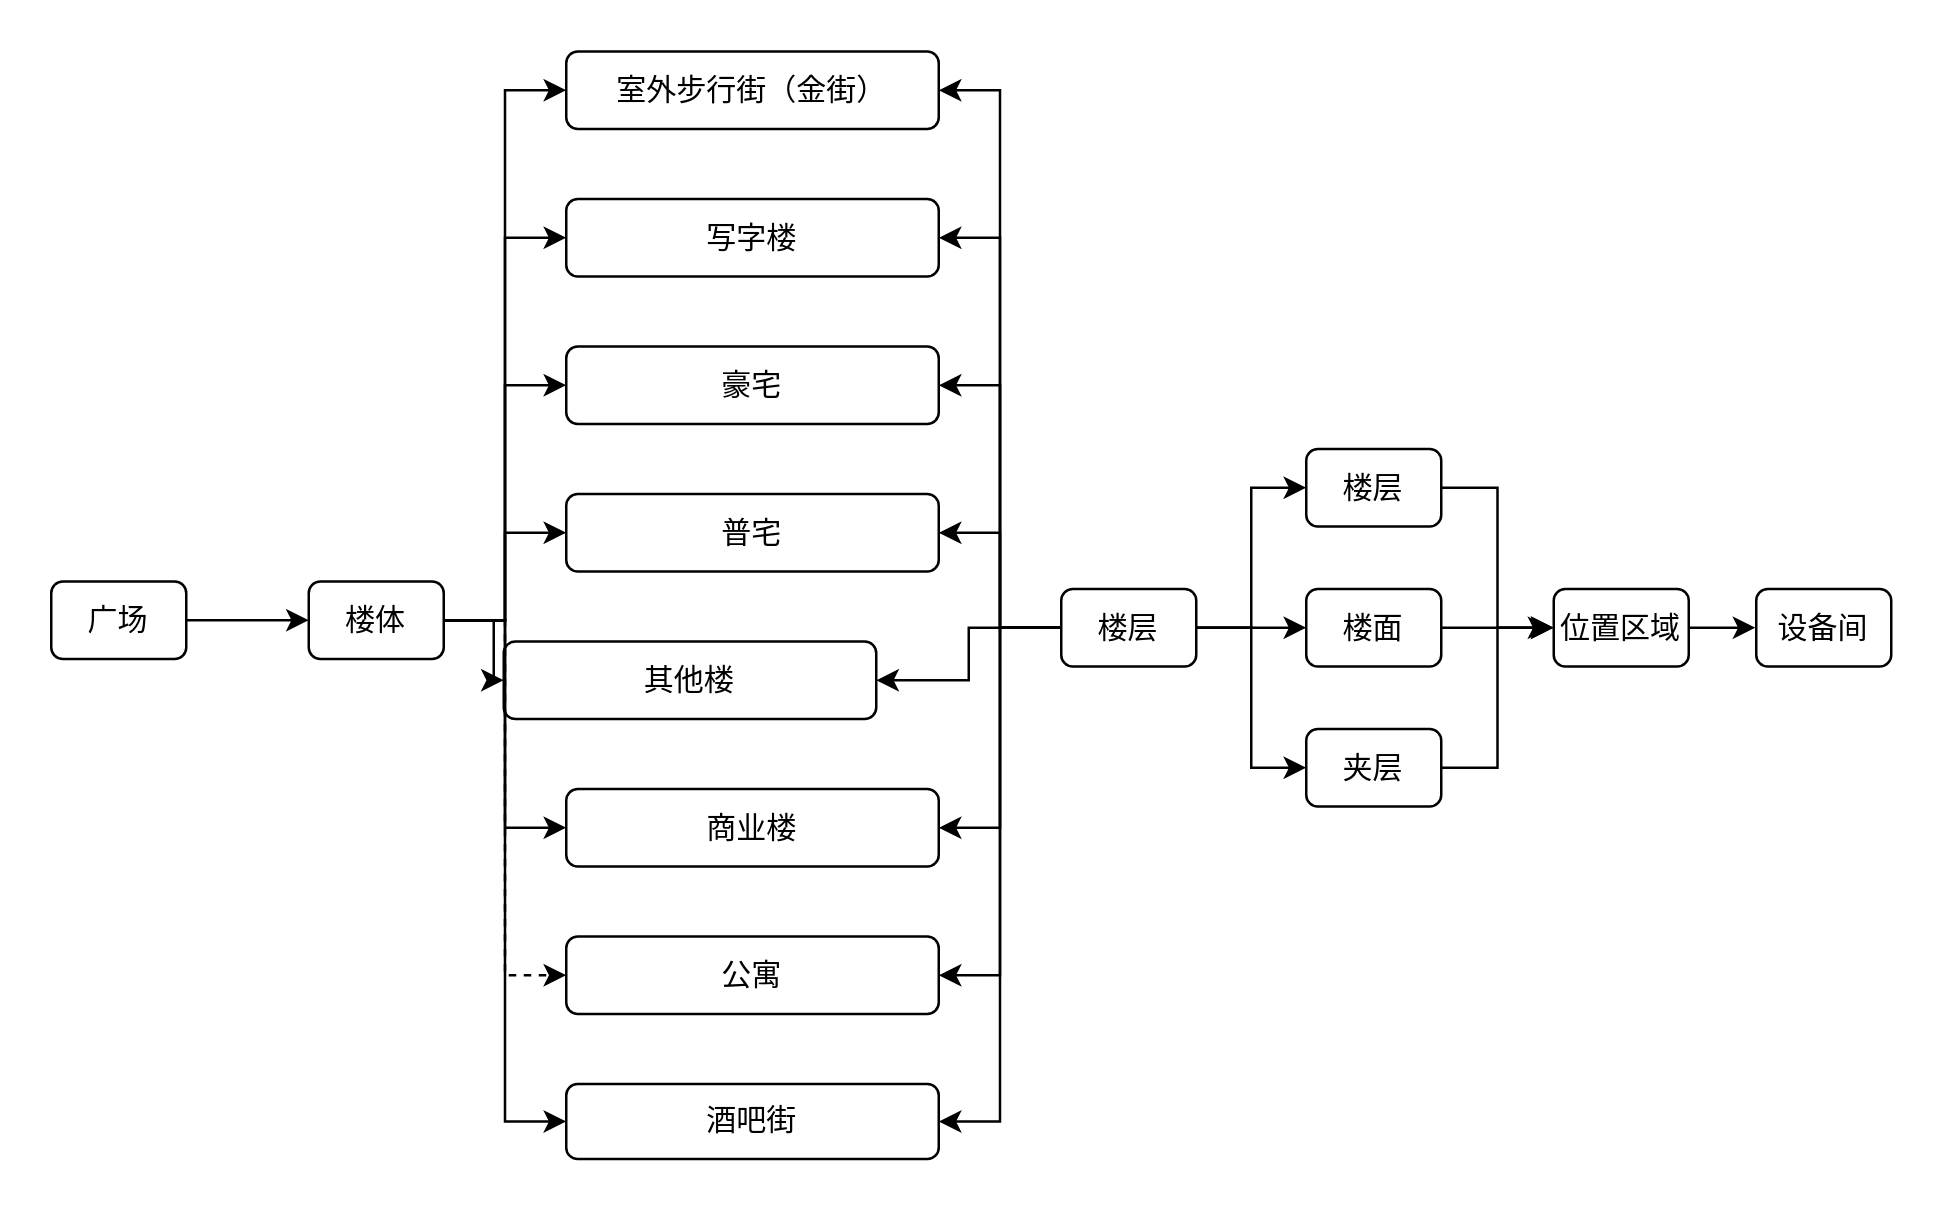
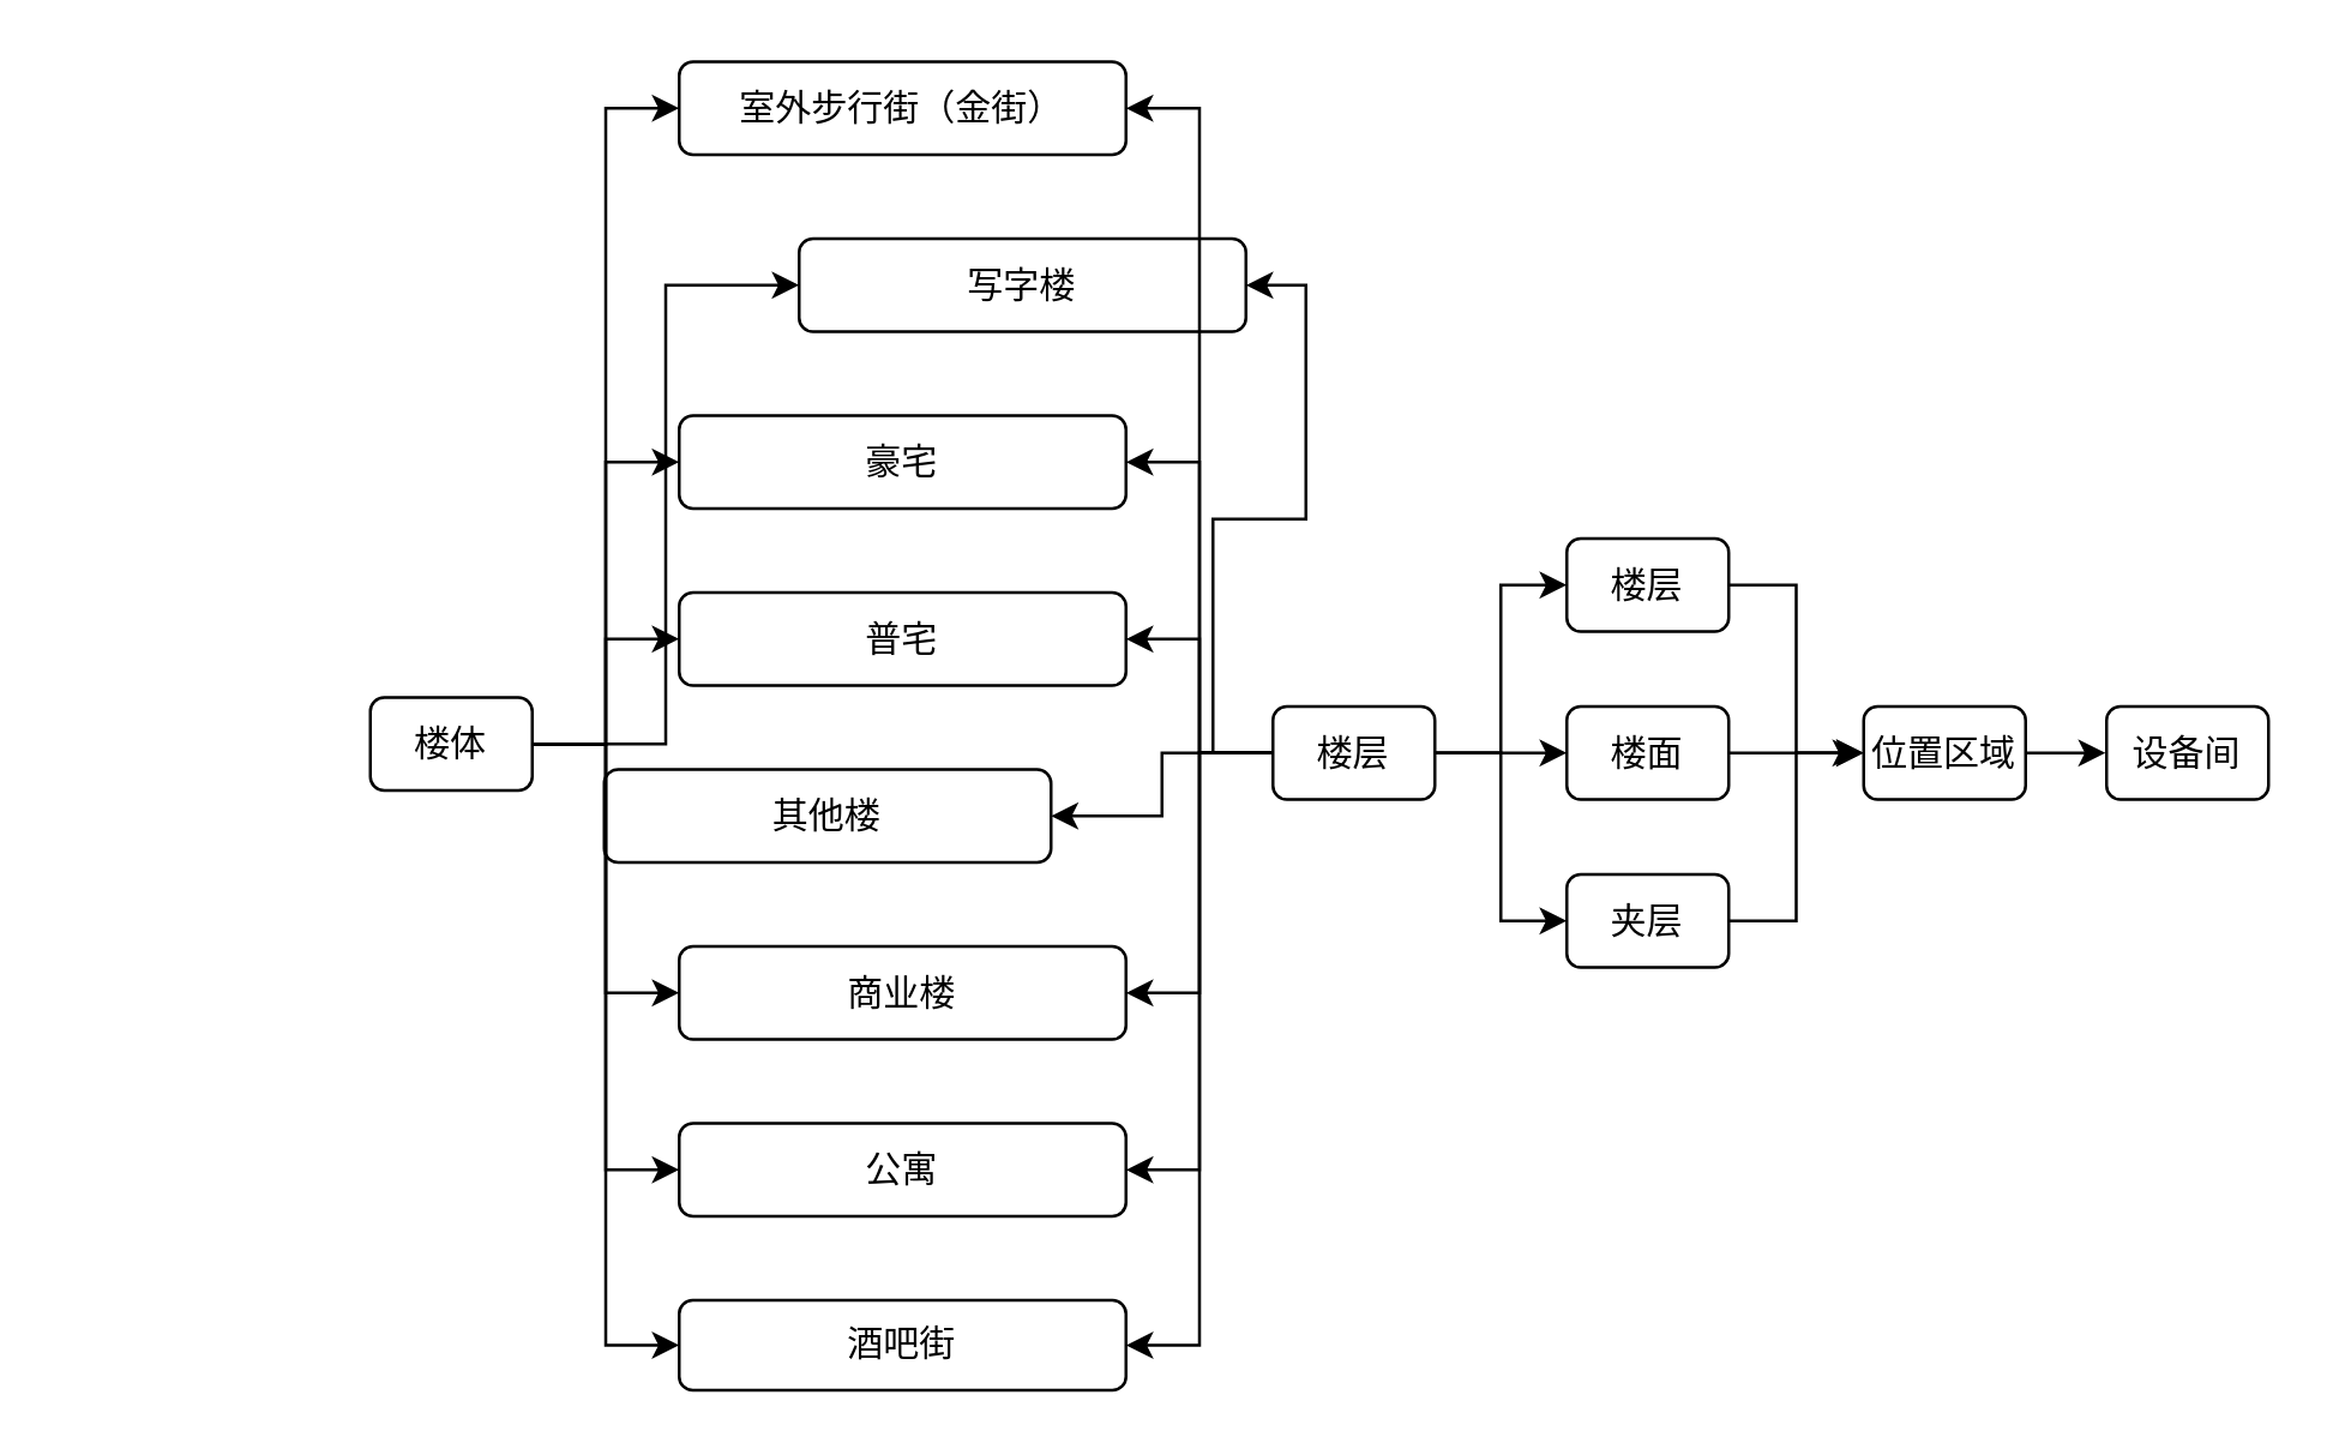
  <mxCell id="0" />
  <mxCell id="1" parent="0" />
- <mxCell id="2" style="edgeStyle=orthogonalEdgeStyle;rounded=0;orthogonalLoop=1;jettySize=auto;html=1;entryX=0;entryY=0.5;entryDx=0;entryDy=0;" edge="1" parent="1" source="3" target="20"><mxGeometry relative="1" as="geometry" /></mxCell>
- <mxCell id="3" value="广场" style="rounded=1;whiteSpace=wrap;html=1;" vertex="1" parent="1"><mxGeometry x="20" y="232" width="54" height="31" as="geometry" /></mxCell>
  <mxCell id="4" value="室外步行街（金街）" style="rounded=1;whiteSpace=wrap;html=1;" vertex="1" parent="1"><mxGeometry x="226" y="20" width="149" height="31" as="geometry" /></mxCell>
- <mxCell id="5" value="写字楼" style="rounded=1;whiteSpace=wrap;html=1;" vertex="1" parent="1"><mxGeometry x="226" y="79" width="149" height="31" as="geometry" /></mxCell>
+ <mxCell id="5" value="写字楼" style="rounded=1;whiteSpace=wrap;html=1;" vertex="1" parent="1"><mxGeometry x="266" y="79" width="149" height="31" as="geometry" /></mxCell>
  <mxCell id="6" value="豪宅" style="rounded=1;whiteSpace=wrap;html=1;" vertex="1" parent="1"><mxGeometry x="226" y="138" width="149" height="31" as="geometry" /></mxCell>
  <mxCell id="7" value="普宅" style="rounded=1;whiteSpace=wrap;html=1;" vertex="1" parent="1"><mxGeometry x="226" y="197" width="149" height="31" as="geometry" /></mxCell>
  <mxCell id="8" value="其他楼" style="rounded=1;whiteSpace=wrap;html=1;" vertex="1" parent="1"><mxGeometry x="201" y="256" width="149" height="31" as="geometry" /></mxCell>
  <mxCell id="9" value="商业楼" style="rounded=1;whiteSpace=wrap;html=1;" vertex="1" parent="1"><mxGeometry x="226" y="315" width="149" height="31" as="geometry" /></mxCell>
  <mxCell id="10" value="公寓" style="rounded=1;whiteSpace=wrap;html=1;" vertex="1" parent="1"><mxGeometry x="226" y="374" width="149" height="31" as="geometry" /></mxCell>
  <mxCell id="11" value="酒吧街" style="rounded=1;whiteSpace=wrap;html=1;" vertex="1" parent="1"><mxGeometry x="226" y="433" width="149" height="30" as="geometry" /></mxCell>
  <mxCell id="12" style="edgeStyle=orthogonalEdgeStyle;rounded=0;orthogonalLoop=1;jettySize=auto;html=1;entryX=0;entryY=0.5;entryDx=0;entryDy=0;" edge="1" parent="1" source="20" target="4"><mxGeometry relative="1" as="geometry" /></mxCell>
  <mxCell id="13" style="edgeStyle=orthogonalEdgeStyle;rounded=0;orthogonalLoop=1;jettySize=auto;html=1;entryX=0;entryY=0.5;entryDx=0;entryDy=0;" edge="1" parent="1" source="20" target="5"><mxGeometry relative="1" as="geometry" /></mxCell>
  <mxCell id="14" style="edgeStyle=orthogonalEdgeStyle;rounded=0;orthogonalLoop=1;jettySize=auto;html=1;entryX=0;entryY=0.5;entryDx=0;entryDy=0;" edge="1" parent="1" source="20" target="6"><mxGeometry relative="1" as="geometry" /></mxCell>
  <mxCell id="15" style="edgeStyle=orthogonalEdgeStyle;rounded=0;orthogonalLoop=1;jettySize=auto;html=1;entryX=0;entryY=0.5;entryDx=0;entryDy=0;" edge="1" parent="1" source="20" target="7"><mxGeometry relative="1" as="geometry" /></mxCell>
- <mxCell id="16" style="edgeStyle=orthogonalEdgeStyle;rounded=0;orthogonalLoop=1;jettySize=auto;html=1;entryX=0;entryY=0.5;entryDx=0;entryDy=0;" edge="1" parent="1" source="20" target="8"><mxGeometry relative="1" as="geometry" /></mxCell>
  <mxCell id="17" style="edgeStyle=orthogonalEdgeStyle;rounded=0;orthogonalLoop=1;jettySize=auto;html=1;entryX=0;entryY=0.5;entryDx=0;entryDy=0;" edge="1" parent="1" source="20" target="9"><mxGeometry relative="1" as="geometry" /></mxCell>
- <mxCell id="18" style="edgeStyle=orthogonalEdgeStyle;rounded=0;orthogonalLoop=1;jettySize=auto;html=1;entryX=0;entryY=0.5;entryDx=0;entryDy=0;dashed=1;" edge="1" parent="1" source="20" target="10"><mxGeometry relative="1" as="geometry" /></mxCell>
+ <mxCell id="18" style="edgeStyle=orthogonalEdgeStyle;rounded=0;orthogonalLoop=1;jettySize=auto;html=1;entryX=0;entryY=0.5;entryDx=0;entryDy=0;" edge="1" parent="1" source="20" target="10"><mxGeometry relative="1" as="geometry" /></mxCell>
  <mxCell id="19" style="edgeStyle=orthogonalEdgeStyle;rounded=0;orthogonalLoop=1;jettySize=auto;html=1;entryX=0;entryY=0.5;entryDx=0;entryDy=0;" edge="1" parent="1" source="20" target="11"><mxGeometry relative="1" as="geometry" /></mxCell>
  <mxCell id="20" value="楼体" style="rounded=1;whiteSpace=wrap;html=1;" vertex="1" parent="1"><mxGeometry x="123" y="232" width="54" height="31" as="geometry" /></mxCell>
  <mxCell id="21" style="edgeStyle=orthogonalEdgeStyle;rounded=0;orthogonalLoop=1;jettySize=auto;html=1;entryX=1;entryY=0.5;entryDx=0;entryDy=0;" edge="1" parent="1" source="32" target="4"><mxGeometry relative="1" as="geometry" /></mxCell>
  <mxCell id="22" style="edgeStyle=orthogonalEdgeStyle;rounded=0;orthogonalLoop=1;jettySize=auto;html=1;entryX=1;entryY=0.5;entryDx=0;entryDy=0;" edge="1" parent="1" source="32" target="5"><mxGeometry relative="1" as="geometry" /></mxCell>
  <mxCell id="23" style="edgeStyle=orthogonalEdgeStyle;rounded=0;orthogonalLoop=1;jettySize=auto;html=1;entryX=1;entryY=0.5;entryDx=0;entryDy=0;" edge="1" parent="1" source="32" target="6"><mxGeometry relative="1" as="geometry" /></mxCell>
  <mxCell id="24" style="edgeStyle=orthogonalEdgeStyle;rounded=0;orthogonalLoop=1;jettySize=auto;html=1;entryX=1;entryY=0.5;entryDx=0;entryDy=0;" edge="1" parent="1" source="32" target="7"><mxGeometry relative="1" as="geometry" /></mxCell>
  <mxCell id="25" style="edgeStyle=orthogonalEdgeStyle;rounded=0;orthogonalLoop=1;jettySize=auto;html=1;entryX=1;entryY=0.5;entryDx=0;entryDy=0;" edge="1" parent="1" source="32" target="8"><mxGeometry relative="1" as="geometry" /></mxCell>
  <mxCell id="26" style="edgeStyle=orthogonalEdgeStyle;rounded=0;orthogonalLoop=1;jettySize=auto;html=1;entryX=1;entryY=0.5;entryDx=0;entryDy=0;" edge="1" parent="1" source="32" target="9"><mxGeometry relative="1" as="geometry" /></mxCell>
  <mxCell id="27" style="edgeStyle=orthogonalEdgeStyle;rounded=0;orthogonalLoop=1;jettySize=auto;html=1;entryX=1;entryY=0.5;entryDx=0;entryDy=0;" edge="1" parent="1" source="32" target="10"><mxGeometry relative="1" as="geometry" /></mxCell>
  <mxCell id="28" style="edgeStyle=orthogonalEdgeStyle;rounded=0;orthogonalLoop=1;jettySize=auto;html=1;entryX=1;entryY=0.5;entryDx=0;entryDy=0;" edge="1" parent="1" source="32" target="11"><mxGeometry relative="1" as="geometry" /></mxCell>
  <mxCell id="29" style="edgeStyle=orthogonalEdgeStyle;rounded=0;orthogonalLoop=1;jettySize=auto;html=1;entryX=0;entryY=0.5;entryDx=0;entryDy=0;" edge="1" parent="1" source="32" target="34"><mxGeometry relative="1" as="geometry" /></mxCell>
  <mxCell id="30" style="edgeStyle=orthogonalEdgeStyle;rounded=0;orthogonalLoop=1;jettySize=auto;html=1;entryX=0;entryY=0.5;entryDx=0;entryDy=0;" edge="1" parent="1" source="32" target="36"><mxGeometry relative="1" as="geometry" /></mxCell>
  <mxCell id="31" style="edgeStyle=orthogonalEdgeStyle;rounded=0;orthogonalLoop=1;jettySize=auto;html=1;entryX=0;entryY=0.5;entryDx=0;entryDy=0;" edge="1" parent="1" source="32" target="38"><mxGeometry relative="1" as="geometry" /></mxCell>
  <mxCell id="32" value="楼层" style="rounded=1;whiteSpace=wrap;html=1;" vertex="1" parent="1"><mxGeometry x="424" y="235" width="54" height="31" as="geometry" /></mxCell>
  <mxCell id="33" style="edgeStyle=orthogonalEdgeStyle;rounded=0;orthogonalLoop=1;jettySize=auto;html=1;entryX=0;entryY=0.5;entryDx=0;entryDy=0;" edge="1" parent="1" source="34" target="40"><mxGeometry relative="1" as="geometry" /></mxCell>
  <mxCell id="34" value="楼层" style="rounded=1;whiteSpace=wrap;html=1;" vertex="1" parent="1"><mxGeometry x="522" y="179" width="54" height="31" as="geometry" /></mxCell>
  <mxCell id="35" style="edgeStyle=orthogonalEdgeStyle;rounded=0;orthogonalLoop=1;jettySize=auto;html=1;" edge="1" parent="1" source="36"><mxGeometry relative="1" as="geometry"><mxPoint x="619.667" y="250.5" as="targetPoint" /></mxGeometry></mxCell>
  <mxCell id="36" value="楼面" style="rounded=1;whiteSpace=wrap;html=1;" vertex="1" parent="1"><mxGeometry x="522" y="235" width="54" height="31" as="geometry" /></mxCell>
  <mxCell id="37" style="edgeStyle=orthogonalEdgeStyle;rounded=0;orthogonalLoop=1;jettySize=auto;html=1;entryX=0;entryY=0.5;entryDx=0;entryDy=0;" edge="1" parent="1" source="38" target="40"><mxGeometry relative="1" as="geometry" /></mxCell>
  <mxCell id="38" value="夹层" style="rounded=1;whiteSpace=wrap;html=1;" vertex="1" parent="1"><mxGeometry x="522" y="291" width="54" height="31" as="geometry" /></mxCell>
  <mxCell id="39" style="edgeStyle=orthogonalEdgeStyle;rounded=0;orthogonalLoop=1;jettySize=auto;html=1;" edge="1" parent="1" source="40"><mxGeometry relative="1" as="geometry"><mxPoint x="701.667" y="250.5" as="targetPoint" /></mxGeometry></mxCell>
  <mxCell id="40" value="位置区域" style="rounded=1;whiteSpace=wrap;html=1;" vertex="1" parent="1"><mxGeometry x="621" y="235" width="54" height="31" as="geometry" /></mxCell>
  <mxCell id="41" value="设备间" style="rounded=1;whiteSpace=wrap;html=1;" vertex="1" parent="1"><mxGeometry x="702" y="235" width="54" height="31" as="geometry" /></mxCell>
